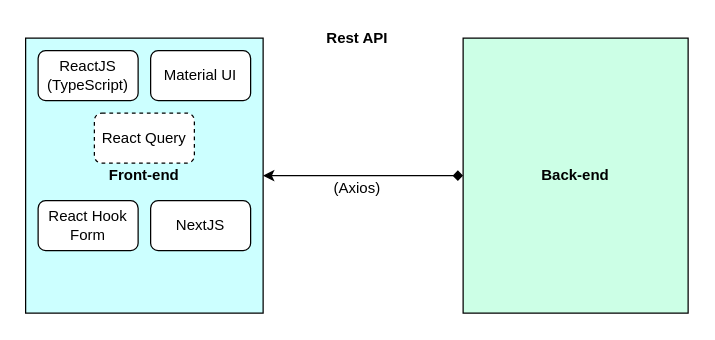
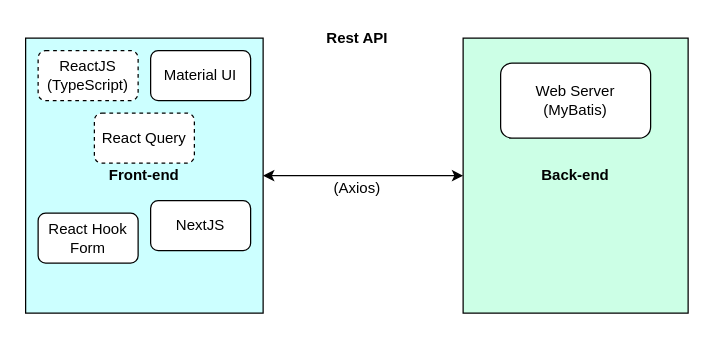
  <mxCell id="0" />
  <mxCell id="1" parent="0" />
  <mxCell id="2" value="&lt;b&gt;Front-end&lt;/b&gt;" style="rounded=0;whiteSpace=wrap;html=1;fillColor=#CCFFFF;" vertex="1" parent="1"><mxGeometry x="20" y="30" width="190" height="220" as="geometry" /></mxCell>
  <mxCell id="3" value="&lt;p style=&quot;line-height: 0.3;&quot;&gt;&lt;b&gt;Back-end&lt;/b&gt;&lt;/p&gt;" style="rounded=0;whiteSpace=wrap;html=1;align=center;fillColor=#CCFFE6;" vertex="1" parent="1"><mxGeometry x="370" y="30" width="180" height="220" as="geometry" /></mxCell>
- <mxCell id="4" value="ReactJS (TypeScript)" style="rounded=1;whiteSpace=wrap;html=1;" vertex="1" parent="1"><mxGeometry x="30" y="40" width="80" height="40" as="geometry" /></mxCell>
- <mxCell id="6" value="" style="endArrow=diamond;startArrow=classic;html=1;rounded=0;entryX=0;entryY=0.5;entryDx=0;entryDy=0;exitX=1;exitY=0.5;exitDx=0;exitDy=0;" edge="1" parent="1" source="2" target="3"><mxGeometry width="50" height="50" relative="1" as="geometry"><mxPoint x="330" y="160" as="sourcePoint" /><mxPoint x="380" y="110" as="targetPoint" /></mxGeometry></mxCell>
+ <mxCell id="4" value="ReactJS (TypeScript)" style="rounded=1;whiteSpace=wrap;html=1;dashed=1;" vertex="1" parent="1"><mxGeometry x="30" y="40" width="80" height="40" as="geometry" /></mxCell>
+ <mxCell id="5" value="Web Server&lt;br&gt;(MyBatis)" style="rounded=1;whiteSpace=wrap;html=1;" vertex="1" parent="1"><mxGeometry x="400" y="50" width="120" height="60" as="geometry" /></mxCell>
+ <mxCell id="6" value="" style="endArrow=classic;startArrow=classic;html=1;rounded=0;entryX=0;entryY=0.5;entryDx=0;entryDy=0;exitX=1;exitY=0.5;exitDx=0;exitDy=0;" edge="1" parent="1" source="2" target="3"><mxGeometry width="50" height="50" relative="1" as="geometry"><mxPoint x="330" y="160" as="sourcePoint" /><mxPoint x="380" y="110" as="targetPoint" /></mxGeometry></mxCell>
  <mxCell id="7" value="&lt;b&gt;Rest API&lt;/b&gt;" style="text;html=1;align=center;verticalAlign=middle;resizable=0;points=[];autosize=1;strokeColor=none;fillColor=none;" vertex="1" parent="1"><mxGeometry x="255" y="20" width="60" height="20" as="geometry" /></mxCell>
  <mxCell id="8" value="(Axios)" style="text;html=1;align=center;verticalAlign=middle;resizable=0;points=[];autosize=1;strokeColor=none;fillColor=none;" vertex="1" parent="1"><mxGeometry x="260" y="140" width="50" height="20" as="geometry" /></mxCell>
  <mxCell id="9" value="Material UI" style="rounded=1;whiteSpace=wrap;html=1;" vertex="1" parent="1"><mxGeometry x="120" y="40" width="80" height="40" as="geometry" /></mxCell>
- <mxCell id="10" value="React Hook Form" style="rounded=1;whiteSpace=wrap;html=1;" vertex="1" parent="1"><mxGeometry x="30" y="160" width="80" height="40" as="geometry" /></mxCell>
+ <mxCell id="10" value="React Hook Form" style="rounded=1;whiteSpace=wrap;html=1;" vertex="1" parent="1"><mxGeometry x="30" y="170" width="80" height="40" as="geometry" /></mxCell>
  <mxCell id="11" value="NextJS" style="rounded=1;whiteSpace=wrap;html=1;" vertex="1" parent="1"><mxGeometry x="120" y="160" width="80" height="40" as="geometry" /></mxCell>
  <mxCell id="12" value="React Query" style="rounded=1;whiteSpace=wrap;html=1;dashed=1;" vertex="1" parent="1"><mxGeometry x="75" y="90" width="80" height="40" as="geometry" /></mxCell>
